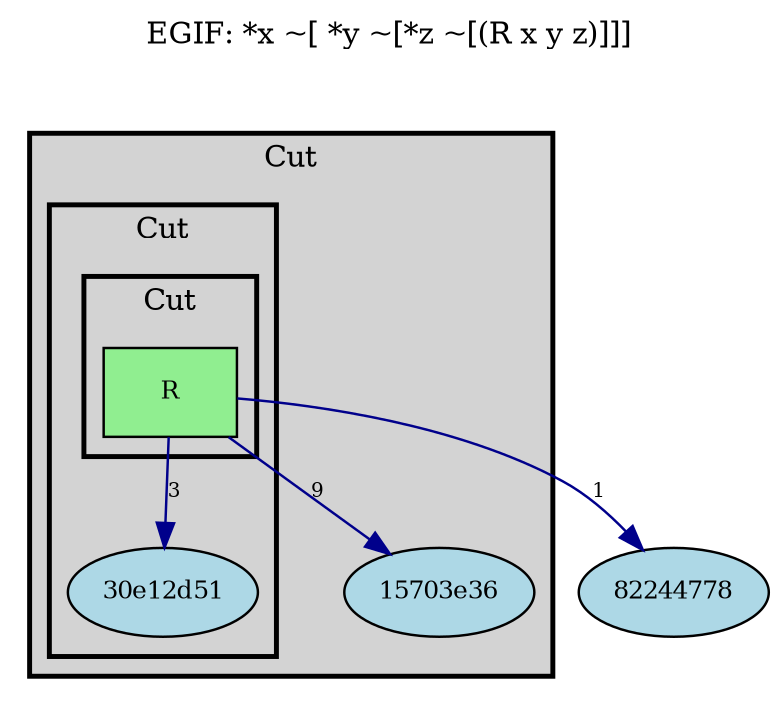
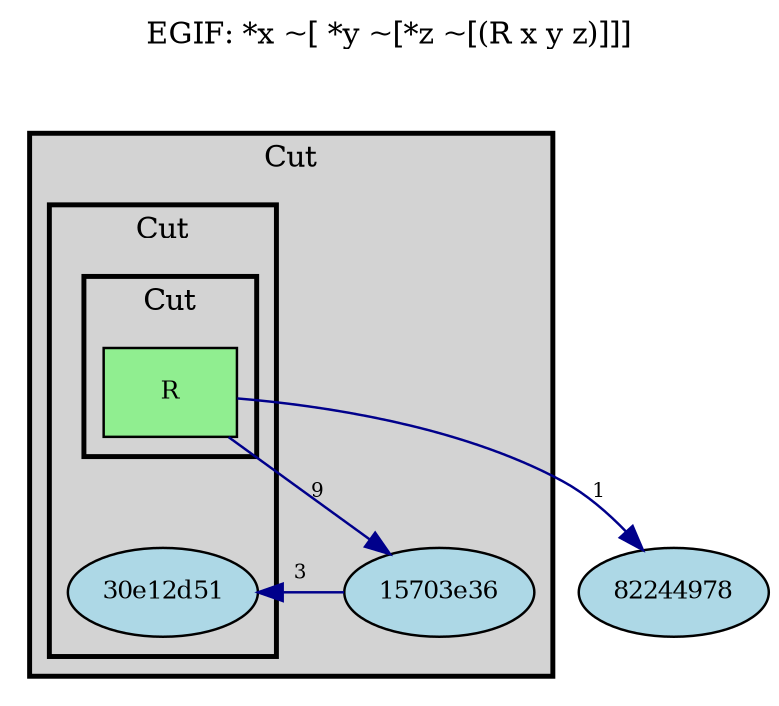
  digraph {
    compound=true
    fontsize=12
    label="EGIF: *x ~[ *y ~[*z ~[(R x y z)]]]"
    labelloc=t
    rankdir=TB
    node [fillcolor=lightblue fontsize=10 shape=ellipse style=filled]
    edge [color=darkblue fontsize=8]
    n1 [fillcolor=lightgreen label=R shape=box]
    n2 [label="30e12d51"]
    n3 [label="15703e36"]
-   n4 [label=82244778]
+   n4 [label=82244978]
    subgraph cluster_1 {
      color=black
      fillcolor=lightgray
      label=Cut
      penwidth=2
      style=filled
      n3
      subgraph cluster_2 {
        color=black
        fillcolor=lightgray
        label=Cut
        penwidth=2
        style=filled
        n2
        subgraph cluster_3 {
          color=black
          fillcolor=lightgray
          label=Cut
          penwidth=2
          style=filled
          n1
        }
      }
    }
-   n1 -> n2 [label=3]
+   n3 -> n2 [label=3]
    n1 -> n3 [label=9]
    n1 -> n4 [label=1]
  }
